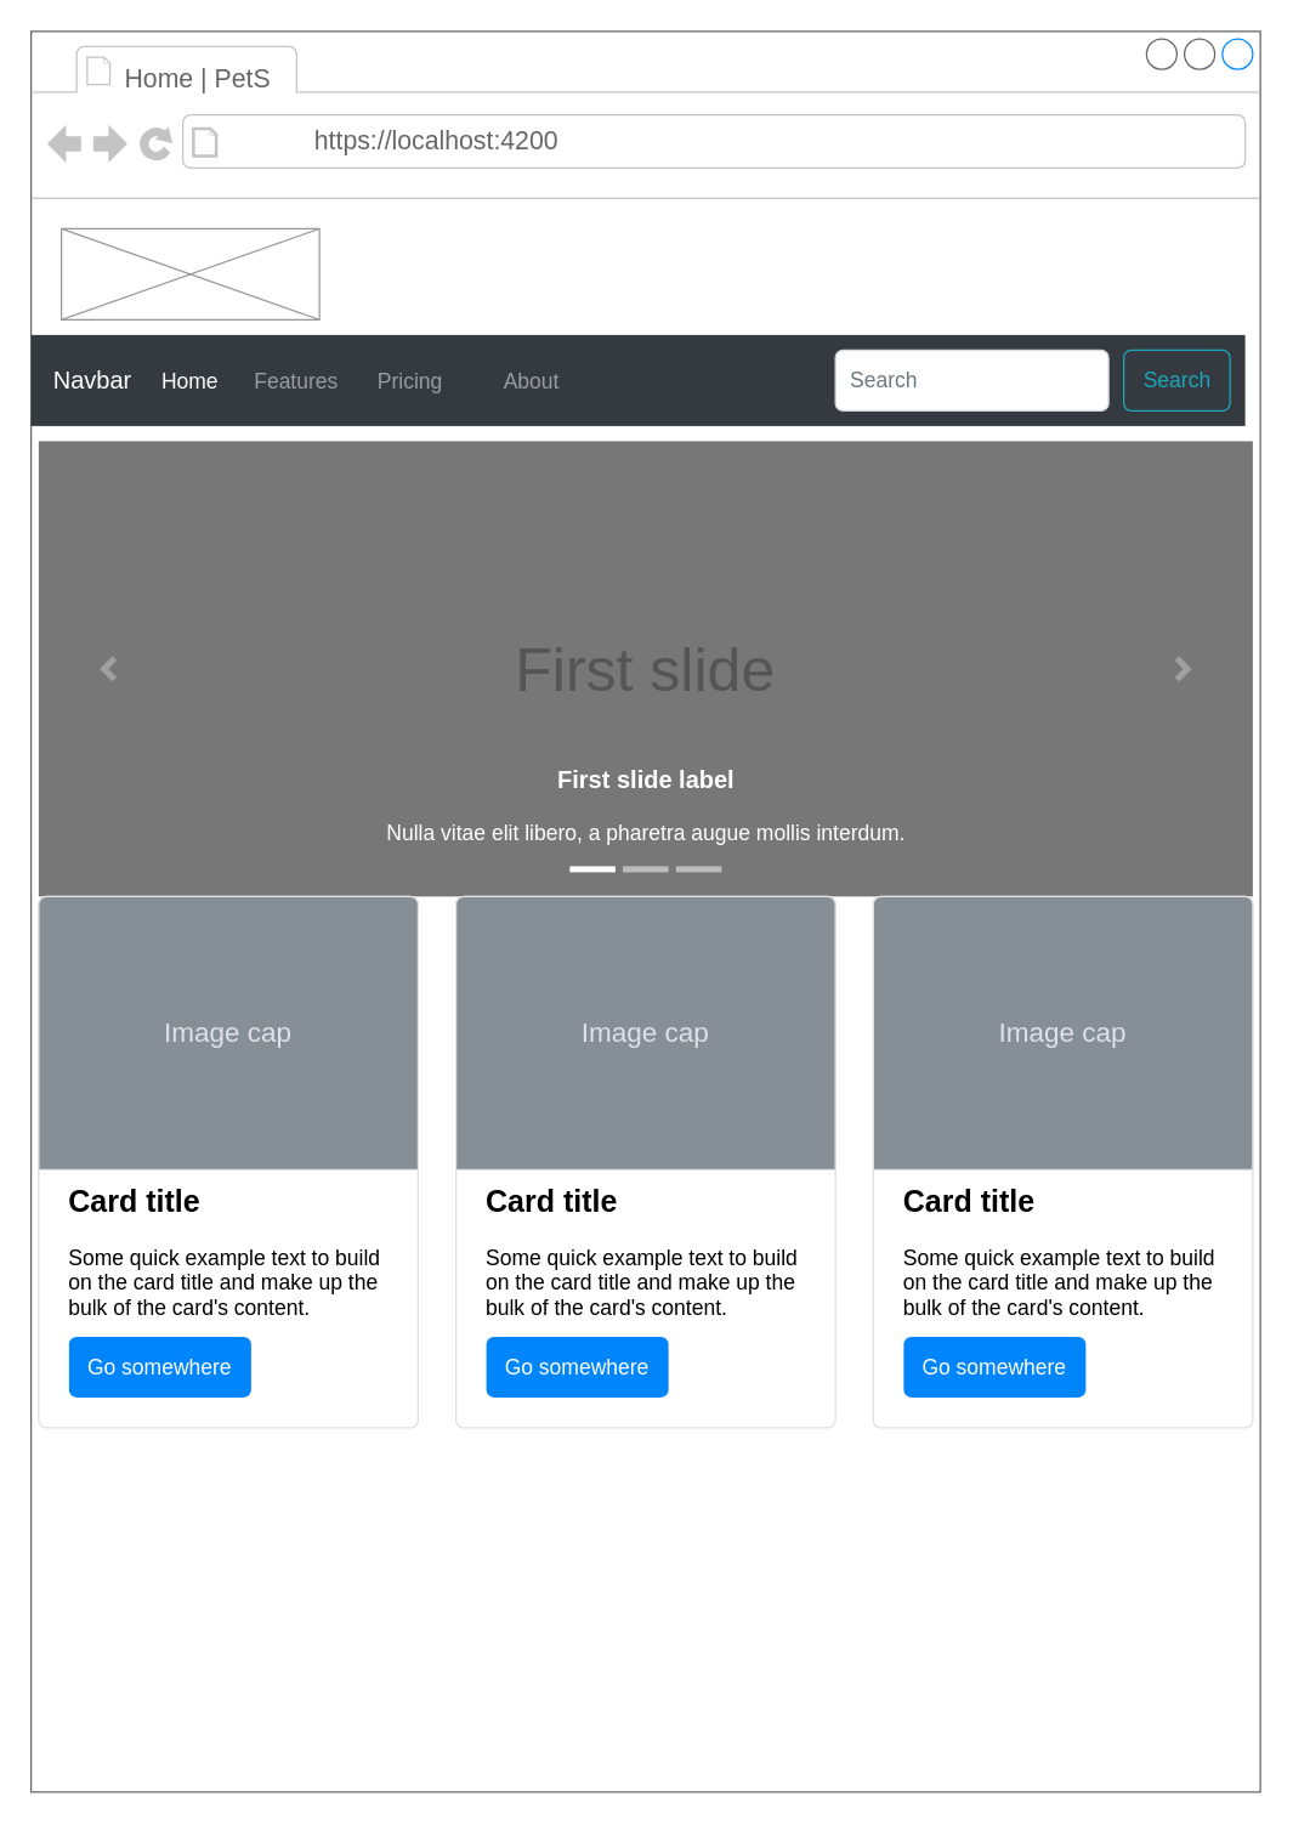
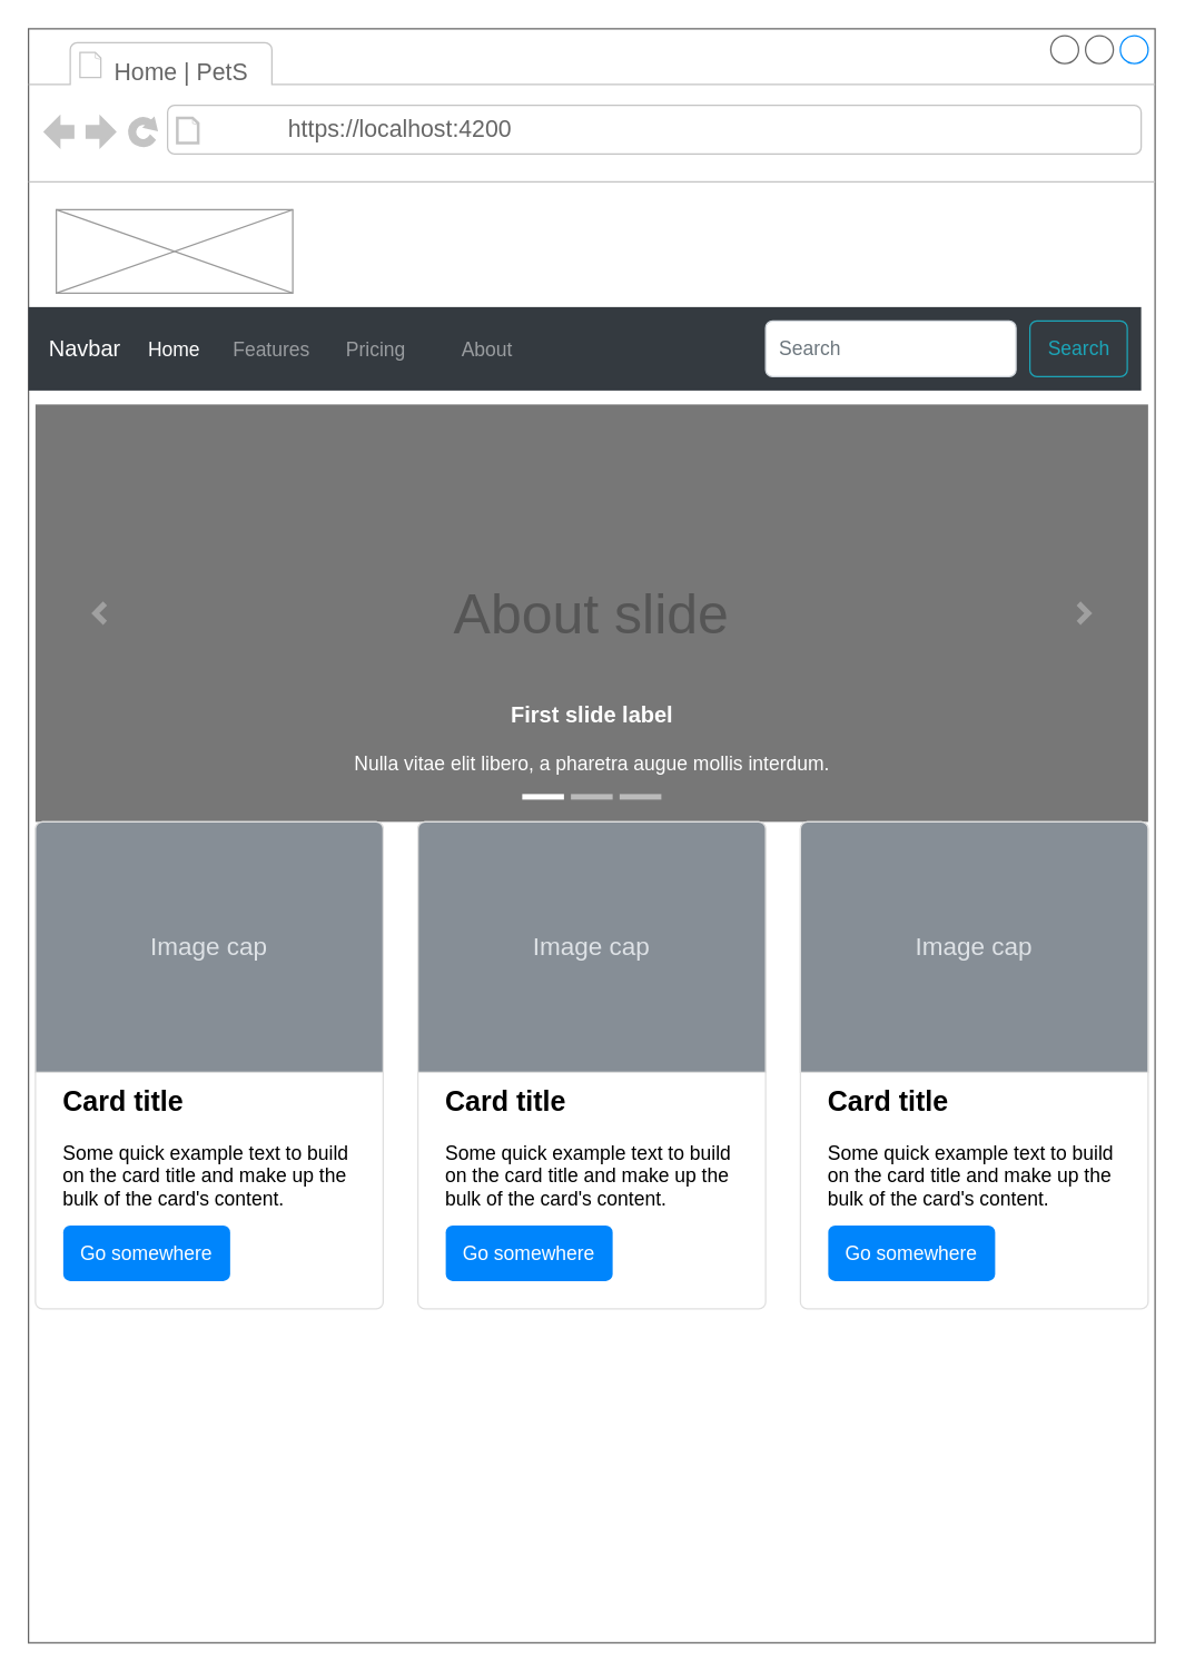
  <mxCell id="0" />
  <mxCell id="1" parent="0" />
  <mxCell id="2" value="" style="strokeWidth=1;shadow=0;dashed=0;align=center;html=1;shape=mxgraph.mockup.containers.browserWindow;rSize=0;strokeColor=#666666;strokeColor2=#008cff;strokeColor3=#c4c4c4;mainText=,;recursiveResize=0;" vertex="1" parent="1"><mxGeometry x="20" y="20" width="810" height="1160" as="geometry" /></mxCell>
  <mxCell id="3" value="Home | PetS" style="strokeWidth=1;shadow=0;dashed=0;align=center;html=1;shape=mxgraph.mockup.containers.anchor;fontSize=17;fontColor=#666666;align=left;" vertex="1" parent="2"><mxGeometry x="60" y="12" width="145" height="40" as="geometry" /></mxCell>
  <mxCell id="4" value="https://localhost:4200" style="strokeWidth=1;shadow=0;dashed=0;align=center;html=1;shape=mxgraph.mockup.containers.anchor;rSize=0;fontSize=17;fontColor=#666666;align=left;" vertex="1" parent="2"><mxGeometry x="185" y="60" width="250" height="26" as="geometry" /></mxCell>
  <mxCell id="5" value="" style="verticalLabelPosition=bottom;shadow=0;dashed=0;align=center;html=1;verticalAlign=top;strokeWidth=1;shape=mxgraph.mockup.graphics.simpleIcon;strokeColor=#999999;" vertex="1" parent="2"><mxGeometry x="20" y="130" width="170" height="60" as="geometry" /></mxCell>
  <mxCell id="6" value="Navbar" style="html=1;shadow=0;dashed=0;fillColor=#343A40;strokeColor=none;fontSize=16;fontColor=#ffffff;align=left;spacing=15;" vertex="1" parent="2"><mxGeometry y="200" width="800" height="60" as="geometry" /></mxCell>
  <mxCell id="7" value="Home" style="fillColor=none;strokeColor=none;fontSize=14;fontColor=#ffffff;align=center;" vertex="1" parent="6"><mxGeometry width="70" height="40" relative="1" as="geometry"><mxPoint x="70" y="10" as="offset" /></mxGeometry></mxCell>
  <mxCell id="8" value="Features" style="fillColor=none;strokeColor=none;fontSize=14;fontColor=#9A9DA0;align=center;" vertex="1" parent="6"><mxGeometry width="70" height="40" relative="1" as="geometry"><mxPoint x="140" y="10" as="offset" /></mxGeometry></mxCell>
  <mxCell id="9" value="Pricing" style="fillColor=none;strokeColor=none;fontSize=14;fontColor=#9A9DA0;align=center;spacingRight=0;" vertex="1" parent="6"><mxGeometry width="80" height="40" relative="1" as="geometry"><mxPoint x="210" y="10" as="offset" /></mxGeometry></mxCell>
  <mxCell id="10" value="About" style="fillColor=none;strokeColor=none;fontSize=14;fontColor=#9A9DA0;align=center;" vertex="1" parent="6"><mxGeometry width="80" height="40" relative="1" as="geometry"><mxPoint x="290" y="10" as="offset" /></mxGeometry></mxCell>
  <mxCell id="11" value="Search" style="html=1;shadow=0;dashed=0;shape=mxgraph.bootstrap.rrect;rSize=5;fontSize=14;fontColor=#1CA5B8;strokeColor=#1CA5B8;fillColor=none;" vertex="1" parent="6"><mxGeometry x="1" width="70" height="40" relative="1" as="geometry"><mxPoint x="-80" y="10" as="offset" /></mxGeometry></mxCell>
  <mxCell id="12" value="Search" style="html=1;shadow=0;dashed=0;shape=mxgraph.bootstrap.rrect;rSize=5;fontSize=14;fontColor=#6C767D;strokeColor=#CED4DA;fillColor=#ffffff;align=left;spacing=10;" vertex="1" parent="6"><mxGeometry x="1" width="180" height="40" relative="1" as="geometry"><mxPoint x="-270" y="10" as="offset" /></mxGeometry></mxCell>
- <mxCell id="13" value="First slide" style="html=1;shadow=0;dashed=0;strokeColor=none;strokeWidth=1;fillColor=#777777;fontColor=#555555;whiteSpace=wrap;align=center;verticalAlign=middle;fontStyle=0;fontSize=40;" vertex="1" parent="2"><mxGeometry x="5" y="270" width="800" height="300" as="geometry" /></mxCell>
+ <mxCell id="13" value="About slide" style="html=1;shadow=0;dashed=0;strokeColor=none;strokeWidth=1;fillColor=#777777;fontColor=#555555;whiteSpace=wrap;align=center;verticalAlign=middle;fontStyle=0;fontSize=40;" vertex="1" parent="2"><mxGeometry x="5" y="270" width="800" height="300" as="geometry" /></mxCell>
  <mxCell id="14" value="" style="html=1;verticalLabelPosition=bottom;labelBackgroundColor=#ffffff;verticalAlign=top;shadow=0;dashed=0;strokeWidth=4;shape=mxgraph.ios7.misc.more;strokeColor=#a0a0a0;" vertex="1" parent="13"><mxGeometry x="1" y="0.5" width="7" height="14" relative="1" as="geometry"><mxPoint x="-50" y="-7" as="offset" /></mxGeometry></mxCell>
  <mxCell id="15" value="" style="flipH=1;html=1;verticalLabelPosition=bottom;labelBackgroundColor=#ffffff;verticalAlign=top;shadow=0;dashed=0;strokeWidth=4;shape=mxgraph.ios7.misc.more;strokeColor=#a0a0a0;" vertex="1" parent="13"><mxGeometry y="0.5" width="7" height="14" relative="1" as="geometry"><mxPoint x="43" y="-7" as="offset" /></mxGeometry></mxCell>
  <mxCell id="16" value="" style="html=1;shadow=0;strokeColor=none;fillColor=#ffffff;" vertex="1" parent="13"><mxGeometry x="0.5" y="1" width="30" height="4" relative="1" as="geometry"><mxPoint x="-50" y="-20" as="offset" /></mxGeometry></mxCell>
  <mxCell id="17" value="" style="html=1;shadow=0;strokeColor=none;fillColor=#BBBBBB;" vertex="1" parent="13"><mxGeometry x="0.5" y="1" width="30" height="4" relative="1" as="geometry"><mxPoint x="-15" y="-20" as="offset" /></mxGeometry></mxCell>
  <mxCell id="18" value="" style="html=1;shadow=0;strokeColor=none;fillColor=#BBBBBB;" vertex="1" parent="13"><mxGeometry x="0.5" y="1" width="30" height="4" relative="1" as="geometry"><mxPoint x="20" y="-20" as="offset" /></mxGeometry></mxCell>
  <mxCell id="19" value="&lt;font style=&quot;font-size: 16px&quot;&gt;&lt;b&gt;First slide label&lt;/b&gt;&lt;/font&gt;&lt;br style=&quot;font-size: 14px&quot;&gt;&lt;br style=&quot;font-size: 14px&quot;&gt;Nulla vitae elit libero, a pharetra augue mollis interdum." style="html=1;shadow=0;strokeColor=none;fillColor=none;resizeWidth=1;fontColor=#FFFFFF;fontSize=14;" vertex="1" parent="13"><mxGeometry y="1" width="800" height="60" relative="1" as="geometry"><mxPoint y="-90" as="offset" /></mxGeometry></mxCell>
  <mxCell id="20" value="&lt;b&gt;&lt;font style=&quot;font-size: 20px&quot;&gt;Card title&lt;/font&gt;&lt;/b&gt;&lt;br style=&quot;font-size: 14px&quot;&gt;&lt;br style=&quot;font-size: 14px&quot;&gt;Some quick example text to build on the card title and make up the bulk of the card's content." style="html=1;shadow=0;dashed=0;shape=mxgraph.bootstrap.rrect;rSize=5;strokeColor=#DFDFDF;html=1;whiteSpace=wrap;fillColor=#ffffff;fontColor=#000000;verticalAlign=bottom;align=left;spacing=20;spacingBottom=50;fontSize=14;" vertex="1" parent="2"><mxGeometry x="5" y="570" width="250" height="350" as="geometry" /></mxCell>
  <mxCell id="21" value="Image cap" style="html=1;shadow=0;dashed=0;shape=mxgraph.bootstrap.topButton;rSize=5;perimeter=none;whiteSpace=wrap;fillColor=#868E96;strokeColor=#DFDFDF;fontColor=#DEE2E6;resizeWidth=1;fontSize=18;" vertex="1" parent="20"><mxGeometry width="250" height="180" relative="1" as="geometry" /></mxCell>
  <mxCell id="22" value="Go somewhere" style="html=1;shadow=0;dashed=0;shape=mxgraph.bootstrap.rrect;rSize=5;perimeter=none;whiteSpace=wrap;fillColor=#0085FC;strokeColor=none;fontColor=#ffffff;resizeWidth=1;fontSize=14;" vertex="1" parent="20"><mxGeometry y="1" width="120" height="40" relative="1" as="geometry"><mxPoint x="20" y="-60" as="offset" /></mxGeometry></mxCell>
  <mxCell id="23" value="&lt;b&gt;&lt;font style=&quot;font-size: 20px&quot;&gt;Card title&lt;/font&gt;&lt;/b&gt;&lt;br style=&quot;font-size: 14px&quot;&gt;&lt;br style=&quot;font-size: 14px&quot;&gt;Some quick example text to build on the card title and make up the bulk of the card's content." style="html=1;shadow=0;dashed=0;shape=mxgraph.bootstrap.rrect;rSize=5;strokeColor=#DFDFDF;html=1;whiteSpace=wrap;fillColor=#ffffff;fontColor=#000000;verticalAlign=bottom;align=left;spacing=20;spacingBottom=50;fontSize=14;" vertex="1" parent="2"><mxGeometry x="280" y="570" width="250" height="350" as="geometry" /></mxCell>
  <mxCell id="24" value="Image cap" style="html=1;shadow=0;dashed=0;shape=mxgraph.bootstrap.topButton;rSize=5;perimeter=none;whiteSpace=wrap;fillColor=#868E96;strokeColor=#DFDFDF;fontColor=#DEE2E6;resizeWidth=1;fontSize=18;" vertex="1" parent="23"><mxGeometry width="250" height="180" relative="1" as="geometry" /></mxCell>
  <mxCell id="25" value="Go somewhere" style="html=1;shadow=0;dashed=0;shape=mxgraph.bootstrap.rrect;rSize=5;perimeter=none;whiteSpace=wrap;fillColor=#0085FC;strokeColor=none;fontColor=#ffffff;resizeWidth=1;fontSize=14;" vertex="1" parent="23"><mxGeometry y="1" width="120" height="40" relative="1" as="geometry"><mxPoint x="20" y="-60" as="offset" /></mxGeometry></mxCell>
  <mxCell id="26" value="&lt;b&gt;&lt;font style=&quot;font-size: 20px&quot;&gt;Card title&lt;/font&gt;&lt;/b&gt;&lt;br style=&quot;font-size: 14px&quot;&gt;&lt;br style=&quot;font-size: 14px&quot;&gt;Some quick example text to build on the card title and make up the bulk of the card's content." style="html=1;shadow=0;dashed=0;shape=mxgraph.bootstrap.rrect;rSize=5;strokeColor=#DFDFDF;html=1;whiteSpace=wrap;fillColor=#ffffff;fontColor=#000000;verticalAlign=bottom;align=left;spacing=20;spacingBottom=50;fontSize=14;" vertex="1" parent="2"><mxGeometry x="555" y="570" width="250" height="350" as="geometry" /></mxCell>
  <mxCell id="27" value="Image cap" style="html=1;shadow=0;dashed=0;shape=mxgraph.bootstrap.topButton;rSize=5;perimeter=none;whiteSpace=wrap;fillColor=#868E96;strokeColor=#DFDFDF;fontColor=#DEE2E6;resizeWidth=1;fontSize=18;" vertex="1" parent="26"><mxGeometry width="250" height="180" relative="1" as="geometry" /></mxCell>
  <mxCell id="28" value="Go somewhere" style="html=1;shadow=0;dashed=0;shape=mxgraph.bootstrap.rrect;rSize=5;perimeter=none;whiteSpace=wrap;fillColor=#0085FC;strokeColor=none;fontColor=#ffffff;resizeWidth=1;fontSize=14;" vertex="1" parent="26"><mxGeometry y="1" width="120" height="40" relative="1" as="geometry"><mxPoint x="20" y="-60" as="offset" /></mxGeometry></mxCell>
